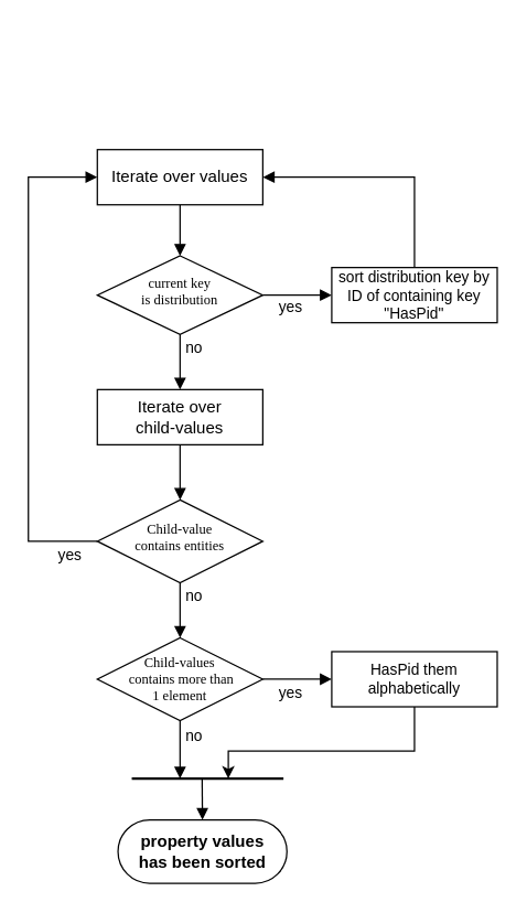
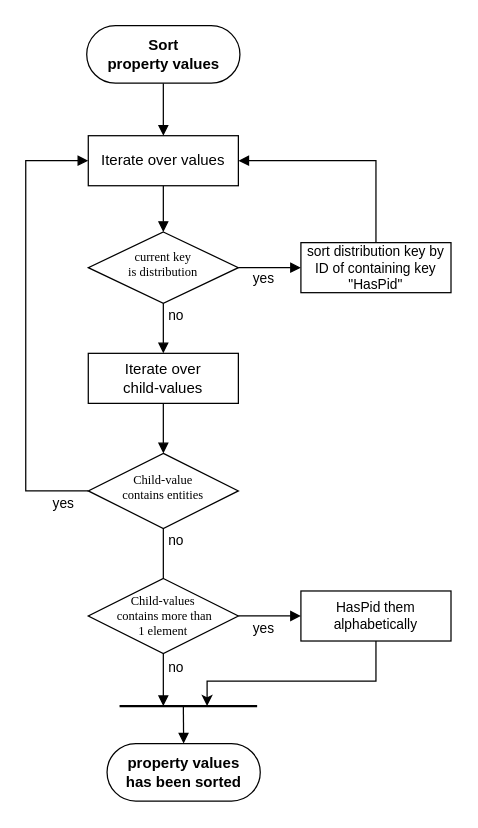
  <mxCell id="0" />
  <mxCell id="1" parent="0" />
  <mxCell id="2" style="edgeStyle=orthogonalEdgeStyle;rounded=0;orthogonalLoop=1;jettySize=auto;html=1;entryX=0.5;entryY=0;entryDx=0;entryDy=0;fontFamily=Helvetica;fontSize=11;fontColor=#000000;align=center;verticalAlign=middle;strokeColor=#000000;endArrow=block;endFill=1;" edge="1" parent="1" source="3" target="5"><mxGeometry relative="1" as="geometry" /></mxCell>
  <mxCell id="3" value="Iterate over values" style="rounded=0;whiteSpace=wrap;html=1;arcSize=40;fontSize=12;" vertex="1" parent="1"><mxGeometry x="70" y="108" width="120" height="40" as="geometry" /></mxCell>
+ <mxCell id="4" style="edgeStyle=orthogonalEdgeStyle;rounded=0;orthogonalLoop=1;jettySize=auto;html=1;entryX=0.5;entryY=0;entryDx=0;entryDy=0;fontFamily=Helvetica;fontSize=11;fontColor=#000000;align=center;verticalAlign=middle;endArrow=block;exitX=0.5;exitY=0.5;exitDx=0;exitDy=23;exitPerimeter=0;endFill=1;" edge="1" parent="1" source="20" target="3"><mxGeometry relative="1" as="geometry"><mxPoint x="150" y="82" as="sourcePoint" /></mxGeometry></mxCell>
  <mxCell id="5" value="&lt;span style=&quot;font-size: 10px;&quot;&gt;current key&lt;br style=&quot;font-size: 10px;&quot;&gt;is distribution&lt;/span&gt;" style="rhombus;whiteSpace=wrap;html=1;fontFamily=Tahoma;fontSize=10;verticalAlign=middle;spacing=2;spacingTop=-6;" vertex="1" parent="1"><mxGeometry x="70" y="185" width="120" height="57" as="geometry" /></mxCell>
  <mxCell id="6" value="&lt;font&gt;no&lt;/font&gt;" style="edgeStyle=none;rounded=0;jumpStyle=arc;jumpSize=13;html=1;startArrow=none;endArrow=block;jettySize=auto;orthogonalLoop=1;strokeColor=#000000;fontFamily=Helvetica;fontSize=11;exitX=0.5;exitY=1;exitDx=0;exitDy=0;entryX=0.5;entryY=0;entryDx=0;entryDy=0;align=center;verticalAlign=middle;labelBackgroundColor=#ffffff;endFill=1;" edge="1" parent="1" source="5" target="11"><mxGeometry x="-0.5" y="10" relative="1" as="geometry"><mxPoint x="130" y="272" as="targetPoint" /><Array as="points" /><mxPoint as="offset" /><mxPoint x="210" y="282" as="sourcePoint" /></mxGeometry></mxCell>
  <mxCell id="7" value="yes" style="edgeStyle=orthogonalEdgeStyle;html=1;align=center;verticalAlign=middle;endArrow=block;strokeColor=#000000;fontFamily=Helvetica;fontSize=11;exitX=1;exitY=0.5;exitDx=0;exitDy=0;entryX=0;entryY=0.5;entryDx=0;entryDy=0;labelBackgroundColor=#ffffff;rounded=0;endFill=1;" edge="1" parent="1" source="5" target="9"><mxGeometry x="-0.2" y="-8" relative="1" as="geometry"><mxPoint x="230" y="212" as="targetPoint" /><Array as="points" /><mxPoint as="offset" /><mxPoint x="280" y="108" as="sourcePoint" /></mxGeometry></mxCell>
  <mxCell id="8" style="edgeStyle=orthogonalEdgeStyle;rounded=0;orthogonalLoop=1;jettySize=auto;html=1;entryX=1;entryY=0.5;entryDx=0;entryDy=0;exitX=0.5;exitY=0;exitDx=0;exitDy=0;fontFamily=Helvetica;fontSize=11;fontColor=#000000;align=center;verticalAlign=middle;endArrow=block;endFill=1;" edge="1" parent="1" source="9" target="3"><mxGeometry relative="1" as="geometry" /></mxCell>
  <mxCell id="9" value="sort distribution key by ID of containing key &quot;HasPid&quot;" style="rounded=0;whiteSpace=wrap;html=1;arcSize=40;fontSize=11;" vertex="1" parent="1"><mxGeometry x="240" y="193.5" width="120" height="40" as="geometry" /></mxCell>
  <mxCell id="10" style="edgeStyle=orthogonalEdgeStyle;rounded=0;orthogonalLoop=1;jettySize=auto;html=1;entryX=0.5;entryY=0;entryDx=0;entryDy=0;fontFamily=Helvetica;fontSize=11;fontColor=#000000;align=center;verticalAlign=middle;strokeColor=#000000;endArrow=block;endFill=1;" edge="1" parent="1" source="11" target="12"><mxGeometry relative="1" as="geometry" /></mxCell>
  <mxCell id="11" value="Iterate over&lt;br&gt;child-values" style="rounded=0;whiteSpace=wrap;html=1;arcSize=40;fontSize=12;" vertex="1" parent="1"><mxGeometry x="70" y="282" width="120" height="40" as="geometry" /></mxCell>
  <mxCell id="12" value="&lt;span style=&quot;font-size: 10px;&quot;&gt;Child-value&lt;br style=&quot;font-size: 10px;&quot;&gt;contains entities&lt;/span&gt;" style="rhombus;whiteSpace=wrap;html=1;fillColor=#ffffff;strokeColor=#000000;fontFamily=Tahoma;fontSize=10;fontColor=#000000;spacingTop=-6;" vertex="1" parent="1"><mxGeometry x="70" y="362" width="120" height="60" as="geometry" /></mxCell>
- <mxCell id="13" value="&lt;font&gt;no&lt;/font&gt;" style="edgeStyle=none;rounded=0;jumpStyle=arc;jumpSize=13;html=1;startArrow=none;endArrow=block;jettySize=auto;orthogonalLoop=1;strokeColor=#000000;fontFamily=Helvetica;fontSize=11;exitX=0.5;exitY=1;exitDx=0;exitDy=0;align=center;verticalAlign=middle;labelBackgroundColor=#ffffff;entryX=0.5;entryY=0;entryDx=0;entryDy=0;endFill=1;" edge="1" parent="1" source="12" target="15"><mxGeometry x="-0.5" y="10" relative="1" as="geometry"><mxPoint x="130" y="442" as="targetPoint" /><Array as="points" /><mxPoint as="offset" /><mxPoint x="129.58" y="432" as="sourcePoint" /></mxGeometry></mxCell>
+ <mxCell id="13" value="&lt;font&gt;no&lt;/font&gt;" style="edgeStyle=none;rounded=0;jumpStyle=arc;jumpSize=13;html=1;startArrow=none;endArrow=none;jettySize=auto;orthogonalLoop=1;strokeColor=#000000;fontFamily=Helvetica;fontSize=11;exitX=0.5;exitY=1;exitDx=0;exitDy=0;align=center;verticalAlign=middle;labelBackgroundColor=#ffffff;entryX=0.5;entryY=0;entryDx=0;entryDy=0;endFill=1;" edge="1" parent="1" source="12" target="15"><mxGeometry x="-0.5" y="10" relative="1" as="geometry"><mxPoint x="130" y="442" as="targetPoint" /><Array as="points" /><mxPoint as="offset" /><mxPoint x="129.58" y="432" as="sourcePoint" /></mxGeometry></mxCell>
  <mxCell id="14" value="yes" style="edgeStyle=orthogonalEdgeStyle;html=1;align=center;verticalAlign=middle;endArrow=block;strokeColor=#000000;fontFamily=Helvetica;fontSize=11;exitX=0;exitY=0.5;exitDx=0;exitDy=0;rounded=0;endFill=1;" edge="1" parent="1" source="12" target="3"><mxGeometry x="-0.89" y="10" relative="1" as="geometry"><mxPoint x="260" y="392" as="targetPoint" /><Array as="points"><mxPoint x="20" y="392" /><mxPoint x="20" y="128" /></Array><mxPoint as="offset" /><mxPoint x="200" y="392" as="sourcePoint" /></mxGeometry></mxCell>
  <mxCell id="15" value="&lt;span style=&quot;font-size: 10px;&quot;&gt;Child-values&lt;br style=&quot;font-size: 10px;&quot;&gt;&amp;nbsp;contains more than&lt;br style=&quot;font-size: 10px;&quot;&gt;1 element&lt;/span&gt;" style="rhombus;whiteSpace=wrap;html=1;fillColor=#ffffff;strokeColor=#000000;fontFamily=Tahoma;fontSize=10;fontColor=#000000;" vertex="1" parent="1"><mxGeometry x="70" y="462" width="120" height="60" as="geometry" /></mxCell>
  <mxCell id="16" value="yes" style="edgeStyle=orthogonalEdgeStyle;html=1;align=center;verticalAlign=middle;endArrow=block;strokeColor=#000000;fontFamily=Helvetica;fontSize=11;exitX=1;exitY=0.5;exitDx=0;exitDy=0;entryX=0;entryY=0.5;entryDx=0;entryDy=0;labelBackgroundColor=#ffffff;rounded=0;endFill=1;" edge="1" parent="1" source="15" target="18"><mxGeometry x="-0.2" y="-10" relative="1" as="geometry"><mxPoint x="250" y="462" as="targetPoint" /><Array as="points" /><mxPoint as="offset" /><mxPoint x="200" y="472" as="sourcePoint" /></mxGeometry></mxCell>
  <mxCell id="17" style="edgeStyle=orthogonalEdgeStyle;rounded=0;orthogonalLoop=1;jettySize=auto;html=1;" edge="1" parent="1" source="18"><mxGeometry relative="1" as="geometry"><mxPoint x="165" y="564" as="targetPoint" /><Array as="points"><mxPoint x="300" y="544" /><mxPoint x="165" y="544" /></Array></mxGeometry></mxCell>
  <mxCell id="18" value="HasPid them&lt;br&gt;alphabetically" style="rounded=0;whiteSpace=wrap;html=1;arcSize=40;fillColor=#ffffff;strokeColor=#000000;fontColor=#000000;fontSize=11;" vertex="1" parent="1"><mxGeometry x="240" y="472" width="120" height="40" as="geometry" /></mxCell>
  <mxCell id="19" value="&lt;font&gt;no&lt;/font&gt;" style="edgeStyle=none;rounded=0;jumpStyle=arc;jumpSize=13;html=1;startArrow=none;endArrow=block;jettySize=auto;orthogonalLoop=1;strokeColor=#000000;fontFamily=Helvetica;fontSize=11;exitX=0.5;exitY=1;exitDx=0;exitDy=0;align=center;verticalAlign=middle;labelBackgroundColor=#ffffff;endFill=1;" edge="1" parent="1" source="15"><mxGeometry x="-0.5" y="10" relative="1" as="geometry"><mxPoint x="130" y="564" as="targetPoint" /><Array as="points" /><mxPoint as="offset" /><mxPoint x="67.5" y="482" as="sourcePoint" /></mxGeometry></mxCell>
+ <mxCell id="20" value="&lt;span style=&quot;font-size: 12px ; font-weight: 700&quot;&gt;Sort&lt;/span&gt;&lt;br style=&quot;font-size: 12px ; font-weight: 700&quot;&gt;&lt;span style=&quot;font-size: 12px ; font-weight: 700&quot;&gt;property values&lt;/span&gt;" style="html=1;dashed=0;whitespace=wrap;shape=mxgraph.dfd.start;rounded=0;strokeWidth=1;fontSize=10;fontColor=#000000;" vertex="1" parent="1"><mxGeometry x="68.75" y="20" width="122.5" height="46" as="geometry" /></mxCell>
  <mxCell id="21" value="&lt;span style=&quot;font-size: 12px ; font-weight: 700&quot;&gt;property values&lt;/span&gt;&lt;br style=&quot;font-size: 12px ; font-weight: 700&quot;&gt;&lt;span style=&quot;font-size: 12px ; font-weight: 700&quot;&gt;has been sorted&lt;/span&gt;" style="html=1;dashed=0;whitespace=wrap;shape=mxgraph.dfd.start;rounded=0;strokeWidth=1;fontSize=10;fontColor=#000000;" vertex="1" parent="1"><mxGeometry x="85" y="594" width="122.5" height="46" as="geometry" /></mxCell>
  <mxCell id="22" value="" style="shape=link;html=1;labelBackgroundColor=#000000;labelBorderColor=none;width=-0.833;" edge="1" parent="1"><mxGeometry width="100" relative="1" as="geometry"><mxPoint x="95" y="564" as="sourcePoint" /><mxPoint x="205" y="564" as="targetPoint" /></mxGeometry></mxCell>
  <mxCell id="23" value="" style="edgeStyle=none;rounded=0;jumpStyle=arc;jumpSize=13;html=1;startArrow=none;endArrow=block;jettySize=auto;orthogonalLoop=1;strokeColor=#000000;fontFamily=Helvetica;fontSize=11;align=center;verticalAlign=middle;labelBackgroundColor=#ffffff;endFill=1;entryX=0.5;entryY=0.5;entryDx=0;entryDy=-23;entryPerimeter=0;" edge="1" parent="1" target="21"><mxGeometry x="-0.5" y="10" relative="1" as="geometry"><mxPoint x="225" y="606" as="targetPoint" /><Array as="points" /><mxPoint as="offset" /><mxPoint x="146" y="564" as="sourcePoint" /></mxGeometry></mxCell>
